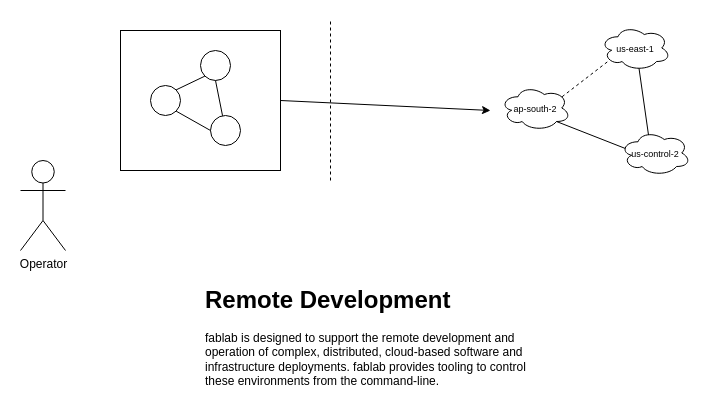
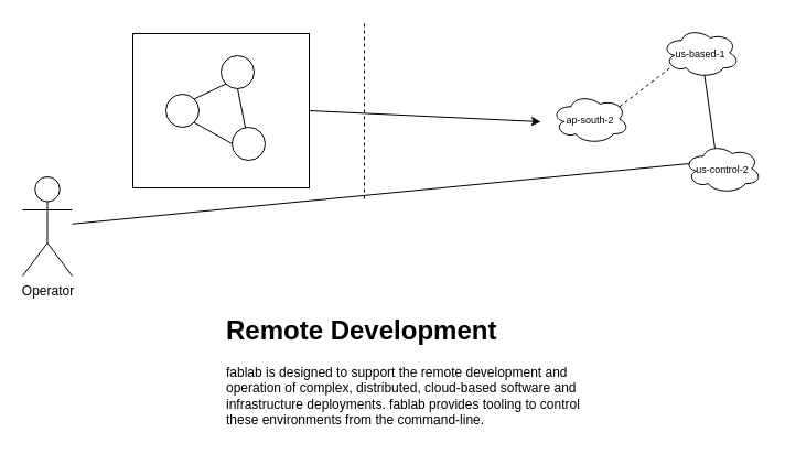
  <mxCell id="0" />
  <mxCell id="1" parent="0" />
  <mxCell id="2" value="" style="endArrow=none;dashed=1;html=1;" parent="1" edge="1"><mxGeometry width="50" height="50" relative="1" as="geometry"><mxPoint x="330" y="180" as="sourcePoint" /><mxPoint x="330" y="20" as="targetPoint" /></mxGeometry></mxCell>
  <mxCell id="3" value="" style="rounded=0;whiteSpace=wrap;html=1;fillColor=none;" parent="1" vertex="1"><mxGeometry x="120" y="30" width="160" height="140" as="geometry" /></mxCell>
  <mxCell id="4" value="" style="ellipse;whiteSpace=wrap;html=1;aspect=fixed;fillColor=none;" parent="1" vertex="1"><mxGeometry x="200" y="50" width="30" height="30" as="geometry" /></mxCell>
  <mxCell id="5" value="" style="ellipse;whiteSpace=wrap;html=1;aspect=fixed;fillColor=none;" parent="1" vertex="1"><mxGeometry x="150" y="85" width="30" height="30" as="geometry" /></mxCell>
  <mxCell id="6" value="" style="ellipse;whiteSpace=wrap;html=1;aspect=fixed;fillColor=none;" parent="1" vertex="1"><mxGeometry x="210" y="115" width="30" height="30" as="geometry" /></mxCell>
  <mxCell id="7" value="" style="endArrow=none;html=1;entryX=0;entryY=1;entryDx=0;entryDy=0;exitX=1;exitY=0;exitDx=0;exitDy=0;" parent="1" source="5" target="4" edge="1"><mxGeometry width="50" height="50" relative="1" as="geometry"><mxPoint x="160" y="220" as="sourcePoint" /><mxPoint x="210" y="170" as="targetPoint" /></mxGeometry></mxCell>
  <mxCell id="8" value="" style="endArrow=none;html=1;entryX=1;entryY=1;entryDx=0;entryDy=0;exitX=0;exitY=0.5;exitDx=0;exitDy=0;" parent="1" source="6" target="5" edge="1"><mxGeometry width="50" height="50" relative="1" as="geometry"><mxPoint x="170" y="310" as="sourcePoint" /><mxPoint x="220" y="260" as="targetPoint" /></mxGeometry></mxCell>
  <mxCell id="9" value="" style="endArrow=none;html=1;entryX=0.5;entryY=1;entryDx=0;entryDy=0;" parent="1" source="6" target="4" edge="1"><mxGeometry width="50" height="50" relative="1" as="geometry"><mxPoint x="200" y="280" as="sourcePoint" /><mxPoint x="250" y="230" as="targetPoint" /></mxGeometry></mxCell>
  <mxCell id="10" value="Operator" style="shape=umlActor;verticalLabelPosition=bottom;labelBackgroundColor=#ffffff;verticalAlign=top;html=1;outlineConnect=0;fillColor=none;" parent="1" vertex="1"><mxGeometry x="20" y="160" width="45" height="90" as="geometry" /></mxCell>
- <mxCell id="11" value="&lt;font style=&quot;font-size: 9px&quot;&gt;us-east-1&lt;/font&gt;" style="ellipse;shape=cloud;whiteSpace=wrap;html=1;fillColor=none;" parent="1" vertex="1"><mxGeometry x="600" y="25" width="70" height="45" as="geometry" /></mxCell>
+ <mxCell id="11" value="&lt;font style=&quot;font-size: 9px&quot;&gt;us-based-1&lt;/font&gt;" style="ellipse;shape=cloud;whiteSpace=wrap;html=1;fillColor=none;" parent="1" vertex="1"><mxGeometry x="600" y="25" width="70" height="45" as="geometry" /></mxCell>
  <mxCell id="12" value="&lt;font style=&quot;font-size: 9px&quot;&gt;ap-south-2&lt;/font&gt;" style="ellipse;shape=cloud;whiteSpace=wrap;html=1;fillColor=none;" parent="1" vertex="1"><mxGeometry x="500" y="85" width="70" height="45" as="geometry" /></mxCell>
  <mxCell id="13" value="&lt;font style=&quot;font-size: 9px&quot;&gt;us-control-2&lt;/font&gt;" style="ellipse;shape=cloud;whiteSpace=wrap;html=1;fillColor=none;" parent="1" vertex="1"><mxGeometry x="620" y="130" width="70" height="45" as="geometry" /></mxCell>
  <mxCell id="14" value="" style="endArrow=none;html=1;entryX=0.13;entryY=0.77;entryDx=0;entryDy=0;entryPerimeter=0;exitX=0.88;exitY=0.25;exitDx=0;exitDy=0;exitPerimeter=0;dashed=1;" parent="1" source="12" target="11" edge="1"><mxGeometry width="50" height="50" relative="1" as="geometry"><mxPoint x="530" y="260" as="sourcePoint" /><mxPoint x="580" y="210" as="targetPoint" /></mxGeometry></mxCell>
  <mxCell id="15" value="" style="endArrow=none;html=1;strokeColor=#000000;entryX=0.55;entryY=0.95;entryDx=0;entryDy=0;entryPerimeter=0;exitX=0.4;exitY=0.1;exitDx=0;exitDy=0;exitPerimeter=0;" parent="1" source="13" target="11" edge="1"><mxGeometry width="50" height="50" relative="1" as="geometry"><mxPoint x="450" y="290" as="sourcePoint" /><mxPoint x="500" y="240" as="targetPoint" /></mxGeometry></mxCell>
- <mxCell id="16" value="" style="endArrow=none;html=1;strokeColor=#000000;entryX=0.8;entryY=0.8;entryDx=0;entryDy=0;entryPerimeter=0;exitX=0.07;exitY=0.4;exitDx=0;exitDy=0;exitPerimeter=0;" parent="1" source="13" target="12" edge="1"><mxGeometry width="50" height="50" relative="1" as="geometry"><mxPoint x="350" y="350" as="sourcePoint" /><mxPoint x="400" y="300" as="targetPoint" /></mxGeometry></mxCell>
+ <mxCell id="16" value="" style="endArrow=none;html=1;strokeColor=#000000;exitX=0.07;exitY=0.4;exitDx=0;exitDy=0;exitPerimeter=0;" parent="1" source="13" target="10" edge="1"><mxGeometry width="50" height="50" relative="1" as="geometry"><mxPoint x="350" y="350" as="sourcePoint" /><mxPoint x="400" y="300" as="targetPoint" /></mxGeometry></mxCell>
  <mxCell id="17" value="&lt;h1&gt;Remote Development&lt;/h1&gt;&lt;p&gt;fablab is designed to support the remote development and operation of complex, distributed, cloud-based software and infrastructure deployments. fablab provides tooling to control these environments from the command-line.&lt;/p&gt;" style="text;html=1;strokeColor=none;fillColor=none;spacing=5;spacingTop=-20;whiteSpace=wrap;overflow=hidden;rounded=0;" parent="1" vertex="1"><mxGeometry x="200" y="280" width="360" height="110" as="geometry" /></mxCell>
  <mxCell id="18" value="" style="endArrow=classic;html=1;exitX=1;exitY=0.5;exitDx=0;exitDy=0;" edge="1" parent="1" source="3"><mxGeometry width="50" height="50" relative="1" as="geometry"><mxPoint x="400" y="160" as="sourcePoint" /><mxPoint x="490" y="110" as="targetPoint" /></mxGeometry></mxCell>
